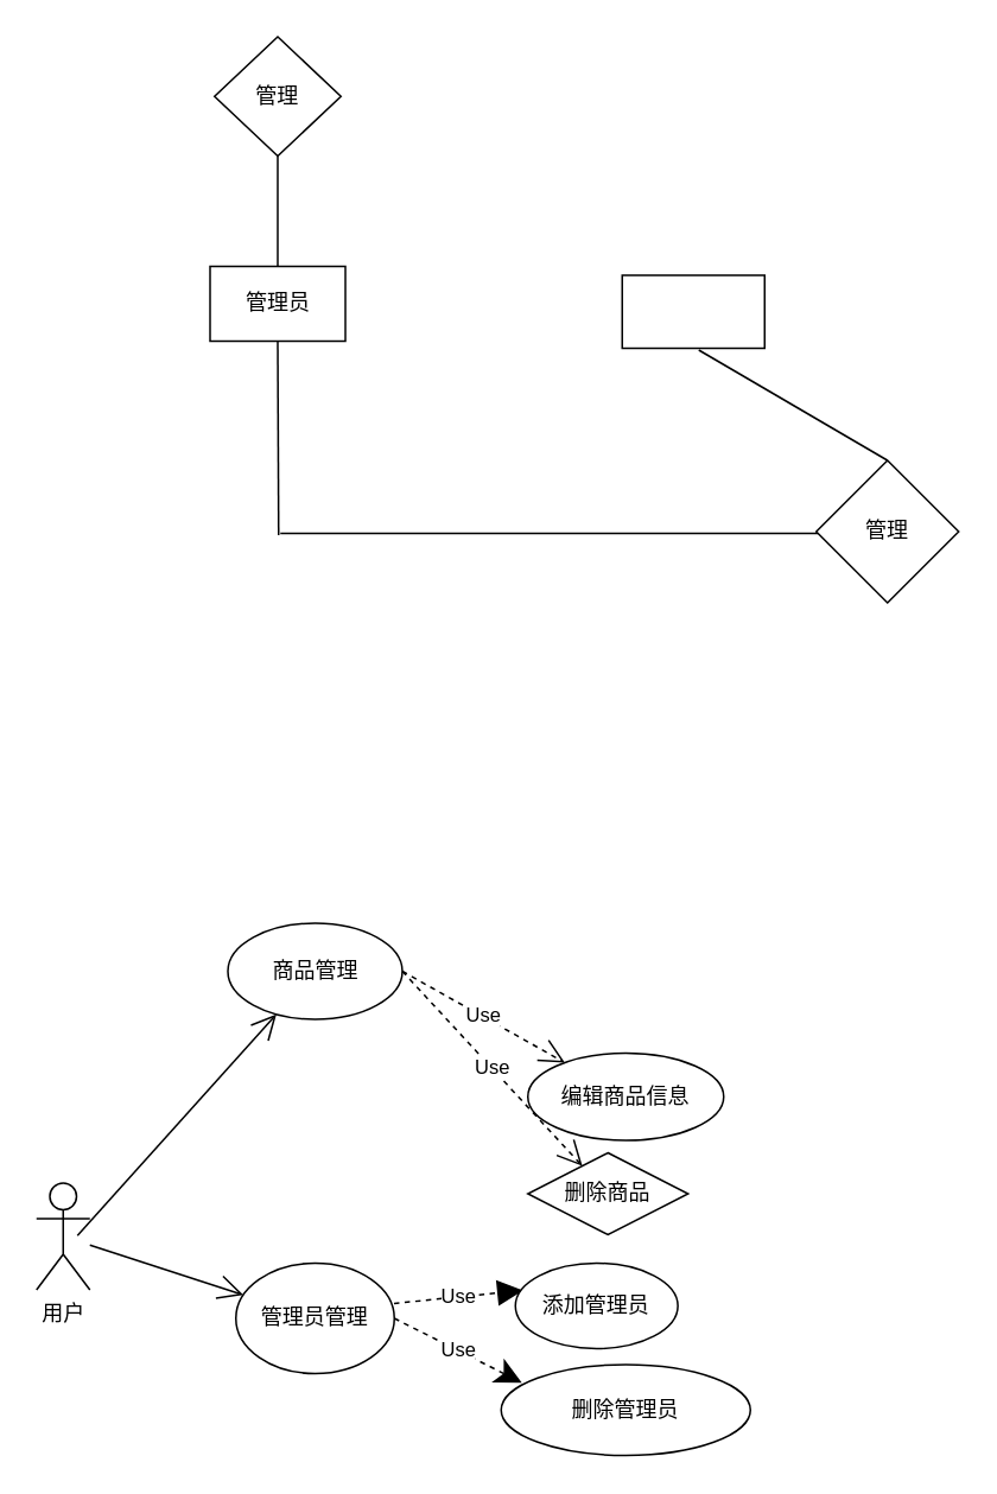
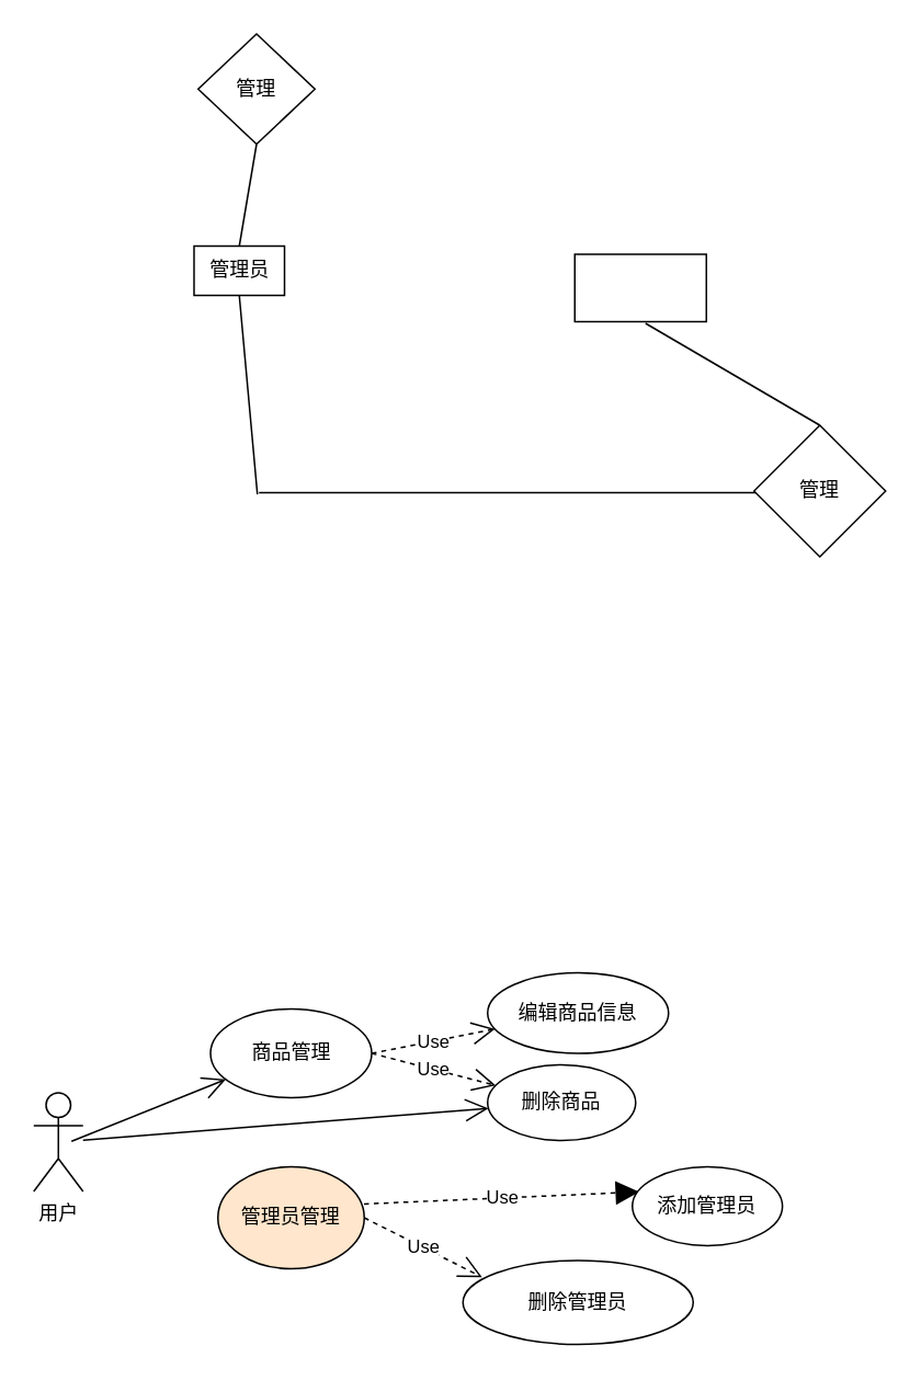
  <mxCell id="0" />
  <mxCell id="1" parent="0" />
  <mxCell id="2" value="管理" style="rhombus;whiteSpace=wrap;html=1;" parent="1" vertex="1"><mxGeometry x="120" y="20" width="71" height="67" as="geometry" /></mxCell>
  <mxCell id="3" value="" style="endArrow=none;html=1;rounded=0;entryX=0.5;entryY=1;entryDx=0;entryDy=0;exitX=0.5;exitY=0;exitDx=0;exitDy=0;" parent="1" source="4" target="2" edge="1"><mxGeometry width="50" height="50" relative="1" as="geometry"><mxPoint x="156" y="132" as="sourcePoint" /><mxPoint x="425" y="195" as="targetPoint" /></mxGeometry></mxCell>
- <mxCell id="4" value="管理员" style="rounded=0;whiteSpace=wrap;html=1;" parent="1" vertex="1"><mxGeometry x="117.5" y="149" width="76" height="42" as="geometry" /></mxCell>
+ <mxCell id="4" value="管理员" style="rounded=0;whiteSpace=wrap;html=1;" parent="1" vertex="1"><mxGeometry x="117.5" y="149" width="55" height="30" as="geometry" /></mxCell>
  <mxCell id="5" value="" style="endArrow=none;html=1;rounded=0;entryX=0.5;entryY=1;entryDx=0;entryDy=0;" parent="1" target="4" edge="1"><mxGeometry width="50" height="50" relative="1" as="geometry"><mxPoint x="156" y="300" as="sourcePoint" /><mxPoint x="425" y="195" as="targetPoint" /></mxGeometry></mxCell>
  <mxCell id="6" value="" style="endArrow=none;html=1;rounded=0;" parent="1" edge="1"><mxGeometry width="50" height="50" relative="1" as="geometry"><mxPoint x="157" y="299" as="sourcePoint" /><mxPoint x="459" y="299" as="targetPoint" /></mxGeometry></mxCell>
  <mxCell id="7" value="管理" style="rhombus;whiteSpace=wrap;html=1;" parent="1" vertex="1"><mxGeometry x="458" y="258" width="80" height="80" as="geometry" /></mxCell>
  <mxCell id="8" value="" style="endArrow=none;html=1;rounded=0;entryX=0.5;entryY=0;entryDx=0;entryDy=0;" parent="1" target="7" edge="1"><mxGeometry width="50" height="50" relative="1" as="geometry"><mxPoint x="392" y="196" as="sourcePoint" /><mxPoint x="425" y="195" as="targetPoint" /></mxGeometry></mxCell>
  <mxCell id="9" value="" style="rounded=0;whiteSpace=wrap;html=1;" parent="1" vertex="1"><mxGeometry x="349" y="154" width="80" height="41" as="geometry" /></mxCell>
  <mxCell id="10" value="用户" style="shape=umlActor;verticalLabelPosition=bottom;verticalAlign=top;html=1;outlineConnect=0;" parent="1" vertex="1"><mxGeometry x="20" y="664" width="30" height="60" as="geometry" /></mxCell>
  <mxCell id="11" value="" style="endArrow=open;endFill=1;endSize=12;html=1;rounded=0;" parent="1" target="12" edge="1"><mxGeometry width="160" relative="1" as="geometry"><mxPoint x="43" y="693.5" as="sourcePoint" /><mxPoint x="129" y="694" as="targetPoint" /></mxGeometry></mxCell>
- <mxCell id="12" value="商品管理" style="ellipse;whiteSpace=wrap;html=1;" parent="1" vertex="1"><mxGeometry x="127.5" y="518" width="98" height="54" as="geometry" /></mxCell>
- <mxCell id="13" value="" style="endArrow=open;endFill=1;endSize=12;html=1;rounded=0;" parent="1" source="10" target="14" edge="1"><mxGeometry width="160" relative="1" as="geometry"><mxPoint x="247" y="634" as="sourcePoint" /><mxPoint x="175" y="684" as="targetPoint" /></mxGeometry></mxCell>
- <mxCell id="14" value="管理员管理" style="ellipse;whiteSpace=wrap;html=1;" parent="1" vertex="1"><mxGeometry x="132" y="709" width="89" height="62" as="geometry" /></mxCell>
+ <mxCell id="12" value="商品管理" style="ellipse;whiteSpace=wrap;html=1;" parent="1" vertex="1"><mxGeometry x="127.5" y="613" width="98" height="54" as="geometry" /></mxCell>
+ <mxCell id="13" value="" style="endArrow=open;endFill=1;endSize=12;html=1;rounded=0;" parent="1" source="10" target="18" edge="1"><mxGeometry width="160" relative="1" as="geometry"><mxPoint x="247" y="634" as="sourcePoint" /><mxPoint x="175" y="684" as="targetPoint" /></mxGeometry></mxCell>
+ <mxCell id="14" value="管理员管理" style="ellipse;whiteSpace=wrap;html=1;fillColor=#ffe6cc;" parent="1" vertex="1"><mxGeometry x="132" y="709" width="89" height="62" as="geometry" /></mxCell>
  <mxCell id="15" value="Use" style="endArrow=open;endSize=12;dashed=1;html=1;rounded=0;exitX=1;exitY=0.5;exitDx=0;exitDy=0;" parent="1" source="12" target="16" edge="1"><mxGeometry width="160" relative="1" as="geometry"><mxPoint x="247" y="634" as="sourcePoint" /><mxPoint x="344" y="493" as="targetPoint" /></mxGeometry></mxCell>
  <mxCell id="16" value="编辑商品信息" style="ellipse;whiteSpace=wrap;html=1;" parent="1" vertex="1"><mxGeometry x="296" y="591" width="110" height="49" as="geometry" /></mxCell>
  <mxCell id="17" value="Use" style="endArrow=open;endSize=12;dashed=1;html=1;rounded=0;exitX=1;exitY=0.5;exitDx=0;exitDy=0;" parent="1" source="12" target="18" edge="1"><mxGeometry width="160" relative="1" as="geometry"><mxPoint x="247" y="634" as="sourcePoint" /><mxPoint x="343" y="551" as="targetPoint" /></mxGeometry></mxCell>
- <mxCell id="18" value="删除商品" style="rhombus;whiteSpace=wrap;html=1;" parent="1" vertex="1"><mxGeometry x="296" y="647" width="90" height="46" as="geometry" /></mxCell>
+ <mxCell id="18" value="删除商品" style="ellipse;whiteSpace=wrap;html=1;" parent="1" vertex="1"><mxGeometry x="296" y="647" width="90" height="46" as="geometry" /></mxCell>
  <mxCell id="19" value="Use" style="endArrow=block;endSize=12;dashed=1;html=1;rounded=0;exitX=0.998;exitY=0.365;exitDx=0;exitDy=0;exitPerimeter=0;entryX=0.048;entryY=0.318;entryDx=0;entryDy=0;entryPerimeter=0;" parent="1" source="14" target="20" edge="1"><mxGeometry width="160" relative="1" as="geometry"><mxPoint x="247" y="634" as="sourcePoint" /><mxPoint x="357" y="599" as="targetPoint" /></mxGeometry></mxCell>
- <mxCell id="20" value="添加管理员" style="ellipse;whiteSpace=wrap;html=1;" parent="1" vertex="1"><mxGeometry x="289" y="709" width="91.25" height="48" as="geometry" /></mxCell>
- <mxCell id="21" value="Use" style="endArrow=classic;endSize=12;dashed=1;html=1;rounded=0;exitX=1;exitY=0.5;exitDx=0;exitDy=0;entryX=0.083;entryY=0.198;entryDx=0;entryDy=0;entryPerimeter=0;" parent="1" source="14" target="22" edge="1"><mxGeometry width="160" relative="1" as="geometry"><mxPoint x="247" y="634" as="sourcePoint" /><mxPoint x="349" y="646" as="targetPoint" /></mxGeometry></mxCell>
+ <mxCell id="20" value="添加管理员" style="ellipse;whiteSpace=wrap;html=1;" parent="1" vertex="1"><mxGeometry x="384" y="709" width="91.25" height="48" as="geometry" /></mxCell>
+ <mxCell id="21" value="Use" style="endArrow=open;endSize=12;dashed=1;html=1;rounded=0;exitX=1;exitY=0.5;exitDx=0;exitDy=0;entryX=0.083;entryY=0.198;entryDx=0;entryDy=0;entryPerimeter=0;" parent="1" source="14" target="22" edge="1"><mxGeometry width="160" relative="1" as="geometry"><mxPoint x="247" y="634" as="sourcePoint" /><mxPoint x="349" y="646" as="targetPoint" /></mxGeometry></mxCell>
  <mxCell id="22" value="删除管理员" style="ellipse;whiteSpace=wrap;html=1;" parent="1" vertex="1"><mxGeometry x="281" y="766" width="140" height="51" as="geometry" /></mxCell>
